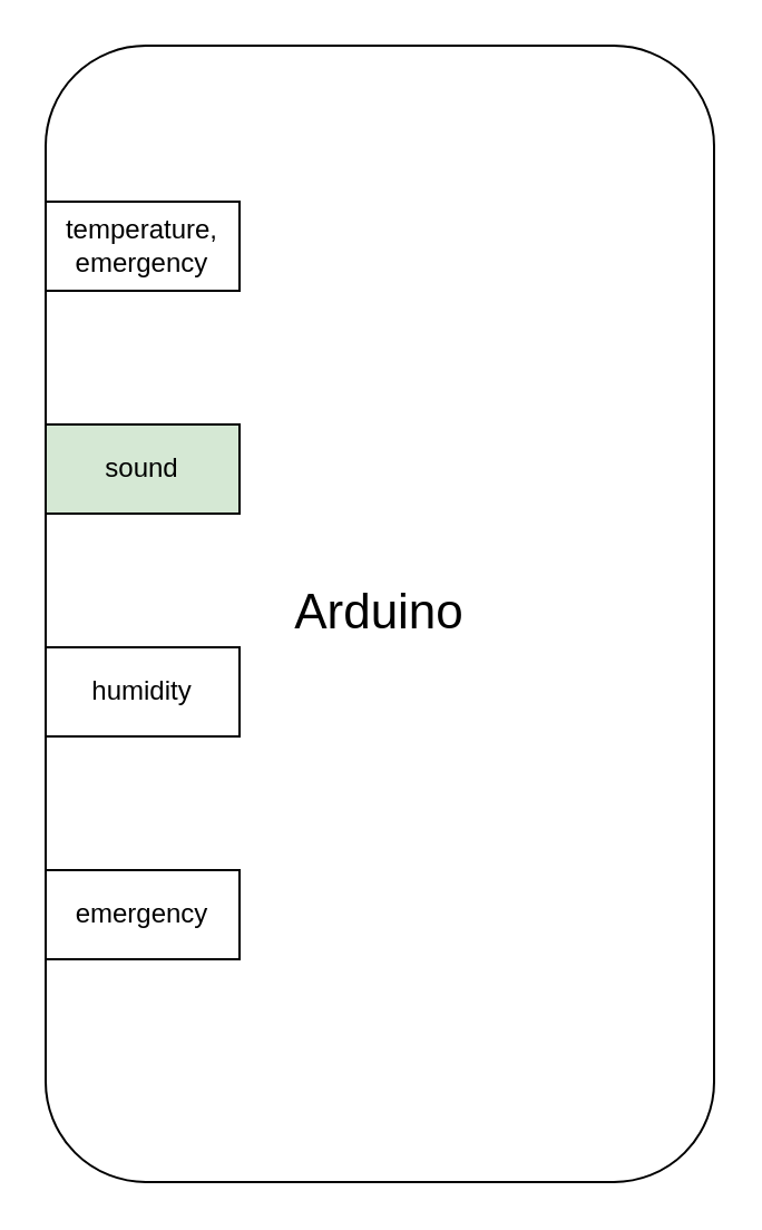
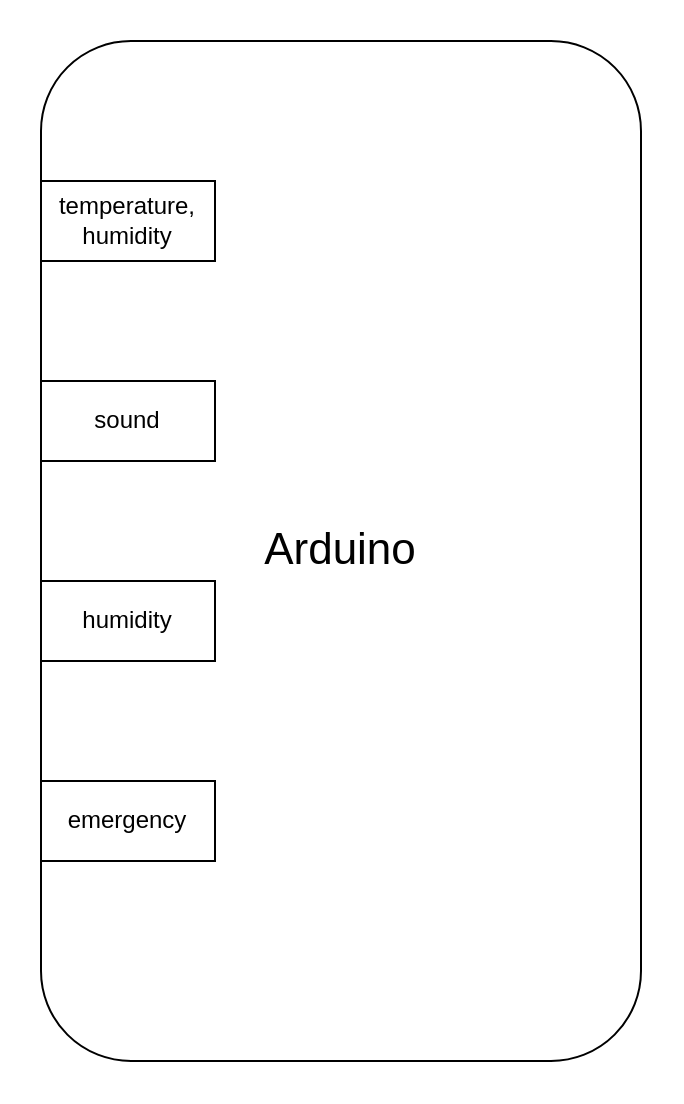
  <mxCell id="0" />
  <mxCell id="1" parent="0" />
  <mxCell id="2" value="&lt;font style=&quot;font-size: 22px&quot;&gt;Arduino&lt;/font&gt;" style="rounded=1;whiteSpace=wrap;html=1;" vertex="1" parent="1"><mxGeometry x="20" y="20" width="300" height="510" as="geometry" /></mxCell>
- <mxCell id="3" value="temperature,&lt;br&gt;emergency" style="rounded=0;whiteSpace=wrap;html=1;" vertex="1" parent="1"><mxGeometry x="20" y="90" width="87" height="40" as="geometry" /></mxCell>
- <mxCell id="4" value="sound" style="rounded=0;whiteSpace=wrap;html=1;fillColor=#d5e8d4;" vertex="1" parent="1"><mxGeometry x="20" y="190" width="87" height="40" as="geometry" /></mxCell>
+ <mxCell id="3" value="temperature,&lt;br&gt;humidity" style="rounded=0;whiteSpace=wrap;html=1;" vertex="1" parent="1"><mxGeometry x="20" y="90" width="87" height="40" as="geometry" /></mxCell>
+ <mxCell id="4" value="sound" style="rounded=0;whiteSpace=wrap;html=1;" vertex="1" parent="1"><mxGeometry x="20" y="190" width="87" height="40" as="geometry" /></mxCell>
  <mxCell id="5" value="humidity" style="rounded=0;whiteSpace=wrap;html=1;" vertex="1" parent="1"><mxGeometry x="20" y="290" width="87" height="40" as="geometry" /></mxCell>
  <mxCell id="6" value="emergency" style="rounded=0;whiteSpace=wrap;html=1;" vertex="1" parent="1"><mxGeometry x="20" y="390" width="87" height="40" as="geometry" /></mxCell>
